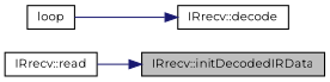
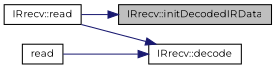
  digraph {
    fontname=Montserrat
    rankdir=RL
    node [color=black fillcolor=white fontname=Montserrat fontsize=10 shape=record style=filled]
    edge [color=midnightblue dir=back fontname=Montserrat fontsize=10 labelfontname=Helvetica labelfontsize=10 style=solid]
    n1 [fillcolor=grey75 fontcolor=black height=0.2 label="IRrecv::initDecodedIRData" width=0.4]
    n2 [height=0.2 label="IRrecv::read" width=0.4]
    n3 [height=0.2 label="IRrecv::decode" width=0.4]
-   n4 [height=0.2 label=loop width=0.4]
+   n4 [height=0.2 label=read width=0.4]
    n1 -> n2
+   n3 -> n2
    n3 -> n4
  }
